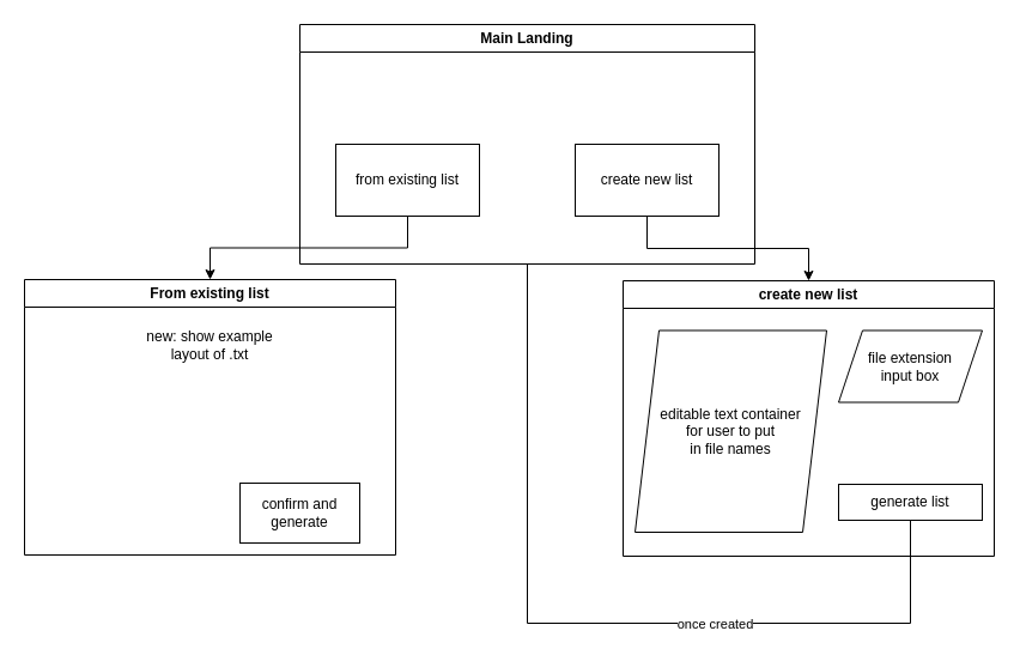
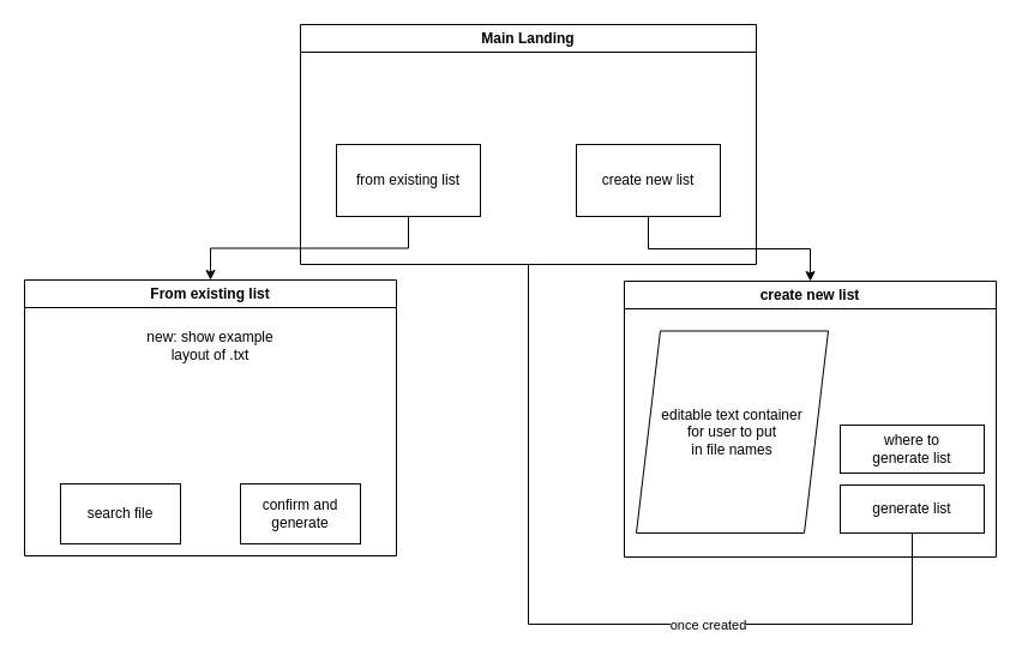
  <mxCell id="0" />
  <mxCell id="1" parent="0" />
  <mxCell id="2" value="Main Landing" style="swimlane;whiteSpace=wrap;html=1;" vertex="1" parent="1"><mxGeometry x="250" y="20" width="380" height="200" as="geometry" /></mxCell>
  <mxCell id="3" value="from existing list" style="rounded=0;whiteSpace=wrap;html=1;" vertex="1" parent="2"><mxGeometry x="30" y="100" width="120" height="60" as="geometry" /></mxCell>
  <mxCell id="4" value="create new list" style="rounded=0;whiteSpace=wrap;html=1;" vertex="1" parent="2"><mxGeometry x="230" y="100" width="120" height="60" as="geometry" /></mxCell>
  <mxCell id="5" value="From existing list" style="swimlane;whiteSpace=wrap;html=1;" vertex="1" parent="1"><mxGeometry x="20" y="233" width="310" height="230" as="geometry" /></mxCell>
  <mxCell id="6" value="new: show example layout of .txt" style="text;html=1;align=center;verticalAlign=middle;whiteSpace=wrap;rounded=0;" vertex="1" parent="5"><mxGeometry x="95" y="25" width="120" height="60" as="geometry" /></mxCell>
+ <mxCell id="7" value="search file" style="rounded=0;whiteSpace=wrap;html=1;" vertex="1" parent="5"><mxGeometry x="30" y="170" width="100" height="50" as="geometry" /></mxCell>
  <mxCell id="8" value="confirm and generate" style="rounded=0;whiteSpace=wrap;html=1;" vertex="1" parent="5"><mxGeometry x="180" y="170" width="100" height="50" as="geometry" /></mxCell>
  <mxCell id="9" style="edgeStyle=orthogonalEdgeStyle;rounded=0;orthogonalLoop=1;jettySize=auto;html=1;entryX=0.5;entryY=0;entryDx=0;entryDy=0;" edge="1" parent="1" source="3" target="5"><mxGeometry relative="1" as="geometry" /></mxCell>
  <mxCell id="10" value="create new list" style="swimlane;whiteSpace=wrap;html=1;" vertex="1" parent="1"><mxGeometry x="520" y="234" width="310" height="230" as="geometry" /></mxCell>
  <mxCell id="11" value="editable text container&lt;div&gt;for user to put&lt;/div&gt;&lt;div&gt;in file names&lt;/div&gt;" style="shape=parallelogram;perimeter=parallelogramPerimeter;whiteSpace=wrap;html=1;fixedSize=1;" vertex="1" parent="10"><mxGeometry x="10" y="41.5" width="160" height="168.5" as="geometry" /></mxCell>
- <mxCell id="12" value="file extension&lt;div&gt;input box&lt;/div&gt;" style="shape=parallelogram;perimeter=parallelogramPerimeter;whiteSpace=wrap;html=1;fixedSize=1;" vertex="1" parent="10"><mxGeometry x="180" y="41.5" width="120" height="60" as="geometry" /></mxCell>
- <mxCell id="13" value="generate list" style="rounded=0;whiteSpace=wrap;html=1;" vertex="1" parent="10"><mxGeometry x="180" y="170" width="120" height="30" as="geometry" /></mxCell>
+ <mxCell id="13" value="generate list" style="rounded=0;whiteSpace=wrap;html=1;" vertex="1" parent="10"><mxGeometry x="180" y="170" width="120" height="40" as="geometry" /></mxCell>
+ <mxCell id="14" value="where to&lt;div&gt;generate list&lt;/div&gt;" style="rounded=0;whiteSpace=wrap;html=1;" vertex="1" parent="10"><mxGeometry x="180" y="120" width="120" height="40" as="geometry" /></mxCell>
  <mxCell id="15" style="edgeStyle=orthogonalEdgeStyle;rounded=0;orthogonalLoop=1;jettySize=auto;html=1;exitX=0.5;exitY=1;exitDx=0;exitDy=0;entryX=0.5;entryY=0;entryDx=0;entryDy=0;" edge="1" parent="1" source="4" target="10"><mxGeometry relative="1" as="geometry" /></mxCell>
  <mxCell id="16" style="edgeStyle=orthogonalEdgeStyle;rounded=0;orthogonalLoop=1;jettySize=auto;html=1;exitX=0.5;exitY=1;exitDx=0;exitDy=0;entryX=0.5;entryY=1;entryDx=0;entryDy=0;endArrow=none;" edge="1" parent="1" source="13" target="2"><mxGeometry relative="1" as="geometry"><Array as="points"><mxPoint x="760" y="520" /><mxPoint x="440" y="520" /></Array></mxGeometry></mxCell>
  <mxCell id="17" value="once created" style="edgeLabel;html=1;align=center;verticalAlign=middle;resizable=0;points=[];" vertex="1" connectable="0" parent="16"><mxGeometry x="-0.248" y="2" relative="1" as="geometry"><mxPoint x="15" y="-2" as="offset" /></mxGeometry></mxCell>
